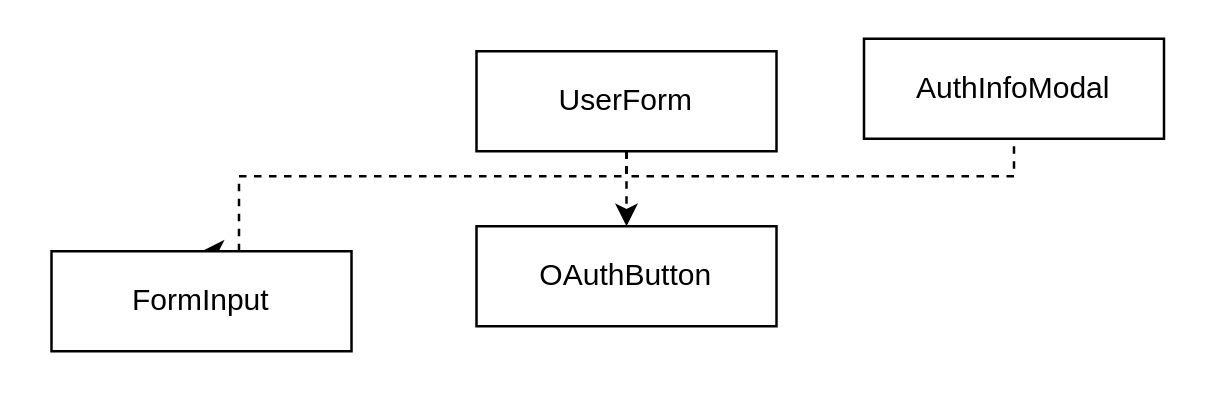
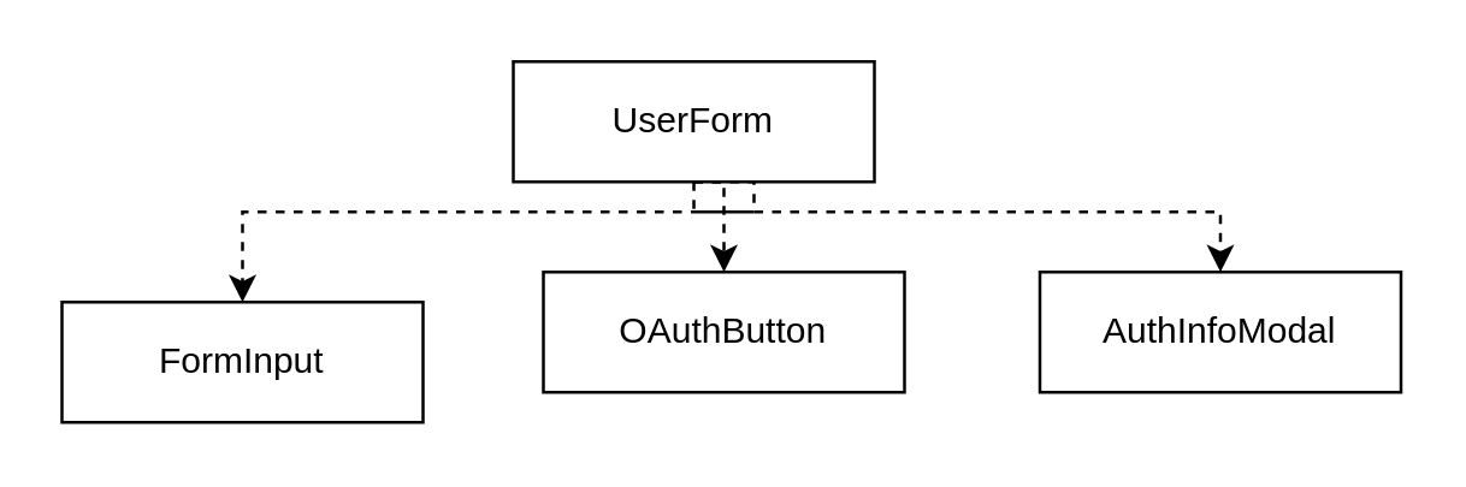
  <mxCell id="0" />
  <mxCell id="1" parent="0" />
  <mxCell id="2" style="edgeStyle=orthogonalEdgeStyle;rounded=0;orthogonalLoop=1;jettySize=auto;html=1;exitX=0.5;exitY=1;exitDx=0;exitDy=0;entryX=0.5;entryY=0;entryDx=0;entryDy=0;dashed=1;" edge="1" parent="1" source="5" target="7"><mxGeometry relative="1" as="geometry"><Array as="points"><mxPoint x="250" y="70" /><mxPoint x="405" y="70" /></Array></mxGeometry></mxCell>
  <mxCell id="3" style="edgeStyle=orthogonalEdgeStyle;rounded=0;orthogonalLoop=1;jettySize=auto;html=1;exitX=0.5;exitY=1;exitDx=0;exitDy=0;entryX=0.5;entryY=0;entryDx=0;entryDy=0;dashed=1;" edge="1" parent="1" source="5" target="6"><mxGeometry relative="1" as="geometry" /></mxCell>
  <mxCell id="4" style="edgeStyle=orthogonalEdgeStyle;rounded=0;orthogonalLoop=1;jettySize=auto;html=1;exitX=0.5;exitY=1;exitDx=0;exitDy=0;entryX=0.5;entryY=0;entryDx=0;entryDy=0;dashed=1;" edge="1" parent="1" source="5" target="8"><mxGeometry relative="1" as="geometry"><Array as="points"><mxPoint x="250" y="70" /><mxPoint x="95" y="70" /></Array></mxGeometry></mxCell>
- <mxCell id="5" value="UserForm" style="rounded=0;whiteSpace=wrap;html=1;" vertex="1" parent="1"><mxGeometry x="190" y="20" width="120" height="40" as="geometry" /></mxCell>
- <mxCell id="6" value="OAuthButton" style="rounded=0;whiteSpace=wrap;html=1;" vertex="1" parent="1"><mxGeometry x="190" y="90" width="120" height="40" as="geometry" /></mxCell>
- <mxCell id="7" value="AuthInfoModal" style="rounded=0;whiteSpace=wrap;html=1;" vertex="1" parent="1"><mxGeometry x="345" y="15" width="120" height="40" as="geometry" /></mxCell>
+ <mxCell id="5" value="UserForm" style="rounded=0;whiteSpace=wrap;html=1;" vertex="1" parent="1"><mxGeometry x="170" y="20" width="120" height="40" as="geometry" /></mxCell>
+ <mxCell id="6" value="OAuthButton" style="rounded=0;whiteSpace=wrap;html=1;" vertex="1" parent="1"><mxGeometry x="180" y="90" width="120" height="40" as="geometry" /></mxCell>
+ <mxCell id="7" value="AuthInfoModal" style="rounded=0;whiteSpace=wrap;html=1;" vertex="1" parent="1"><mxGeometry x="345" y="90" width="120" height="40" as="geometry" /></mxCell>
  <mxCell id="8" value="FormInput" style="rounded=0;whiteSpace=wrap;html=1;" vertex="1" parent="1"><mxGeometry x="20" y="100" width="120" height="40" as="geometry" /></mxCell>
